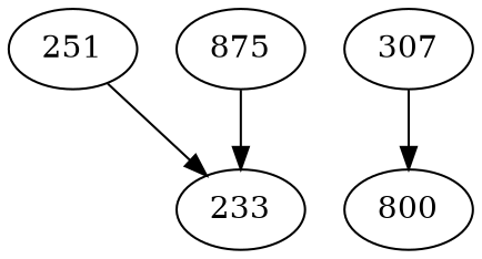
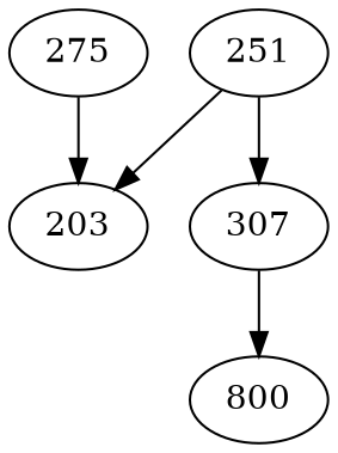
  digraph {
    fontname="DejaVu Serif"
    node [fontname="DejaVu Serif"]
    edge [fontname="DejaVu Serif"]
    251
-   203 [label=233]
+   203
    307
    n4 [label=800]
-   275 [label=875]
+   275
    251 -> 203 [weight=5.9]
+   251 -> 307 [weight=7.2]
    307 -> n4 [weight=6.3]
    275 -> 203 [weight=8.4]
  }
